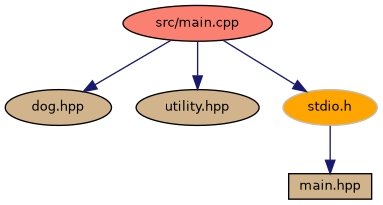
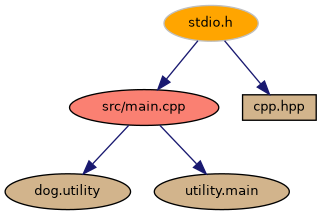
  digraph {
    node [color=black fillcolor=tan fontname=Helvetica fontsize=10 shape=ellipse style=filled]
    edge [color=midnightblue fontname=Helvetica fontsize=10 labelfontname=Helvetica labelfontsize=10 style=solid]
    n1 [fillcolor=salmon fontcolor=black height=0.2 label="src/main.cpp" width=0.4]
-   n2 [height=0.2 label="dog.hpp" width=0.4]
-   n3 [height=0.2 label="utility.hpp" width=0.4]
+   n2 [height=0.2 label="dog.utility" width=0.4]
+   n3 [height=0.2 label="utility.main" width=0.4]
    n4 [color=grey75 fillcolor=orange height=0.2 label="stdio.h" width=0.4]
-   n5 [height=0.2 label="main.hpp" shape=box width=0.4]
+   n5 [height=0.2 label="cpp.hpp" shape=box width=0.4]
    n1 -> n2
    n1 -> n3
-   n1 -> n4
+   n4 -> n1
    n4 -> n5
  }
